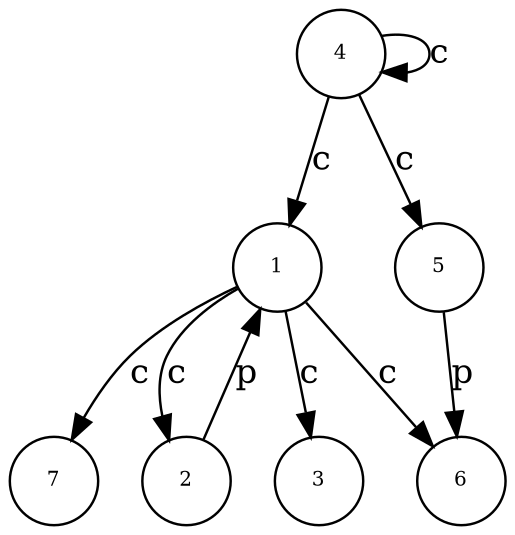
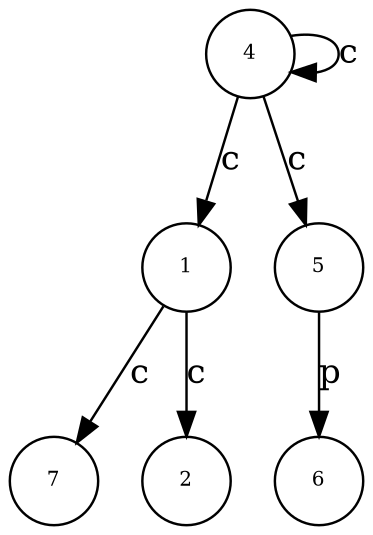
  digraph {
    rankdir=TD
    node [fontsize=8 shape=circle]
    1
    6
    7
    2
-   3
    4
    5
-   1 -> 6 [label=c]
    1 -> 7 [label=c]
    1 -> 2 [label=c]
-   1 -> 3 [label=c]
-   2 -> 1 [label=p]
    4 -> 1 [label=c]
    4 -> 4 [label=c]
    4 -> 5 [label=c]
    5 -> 6 [label=p]
  }
